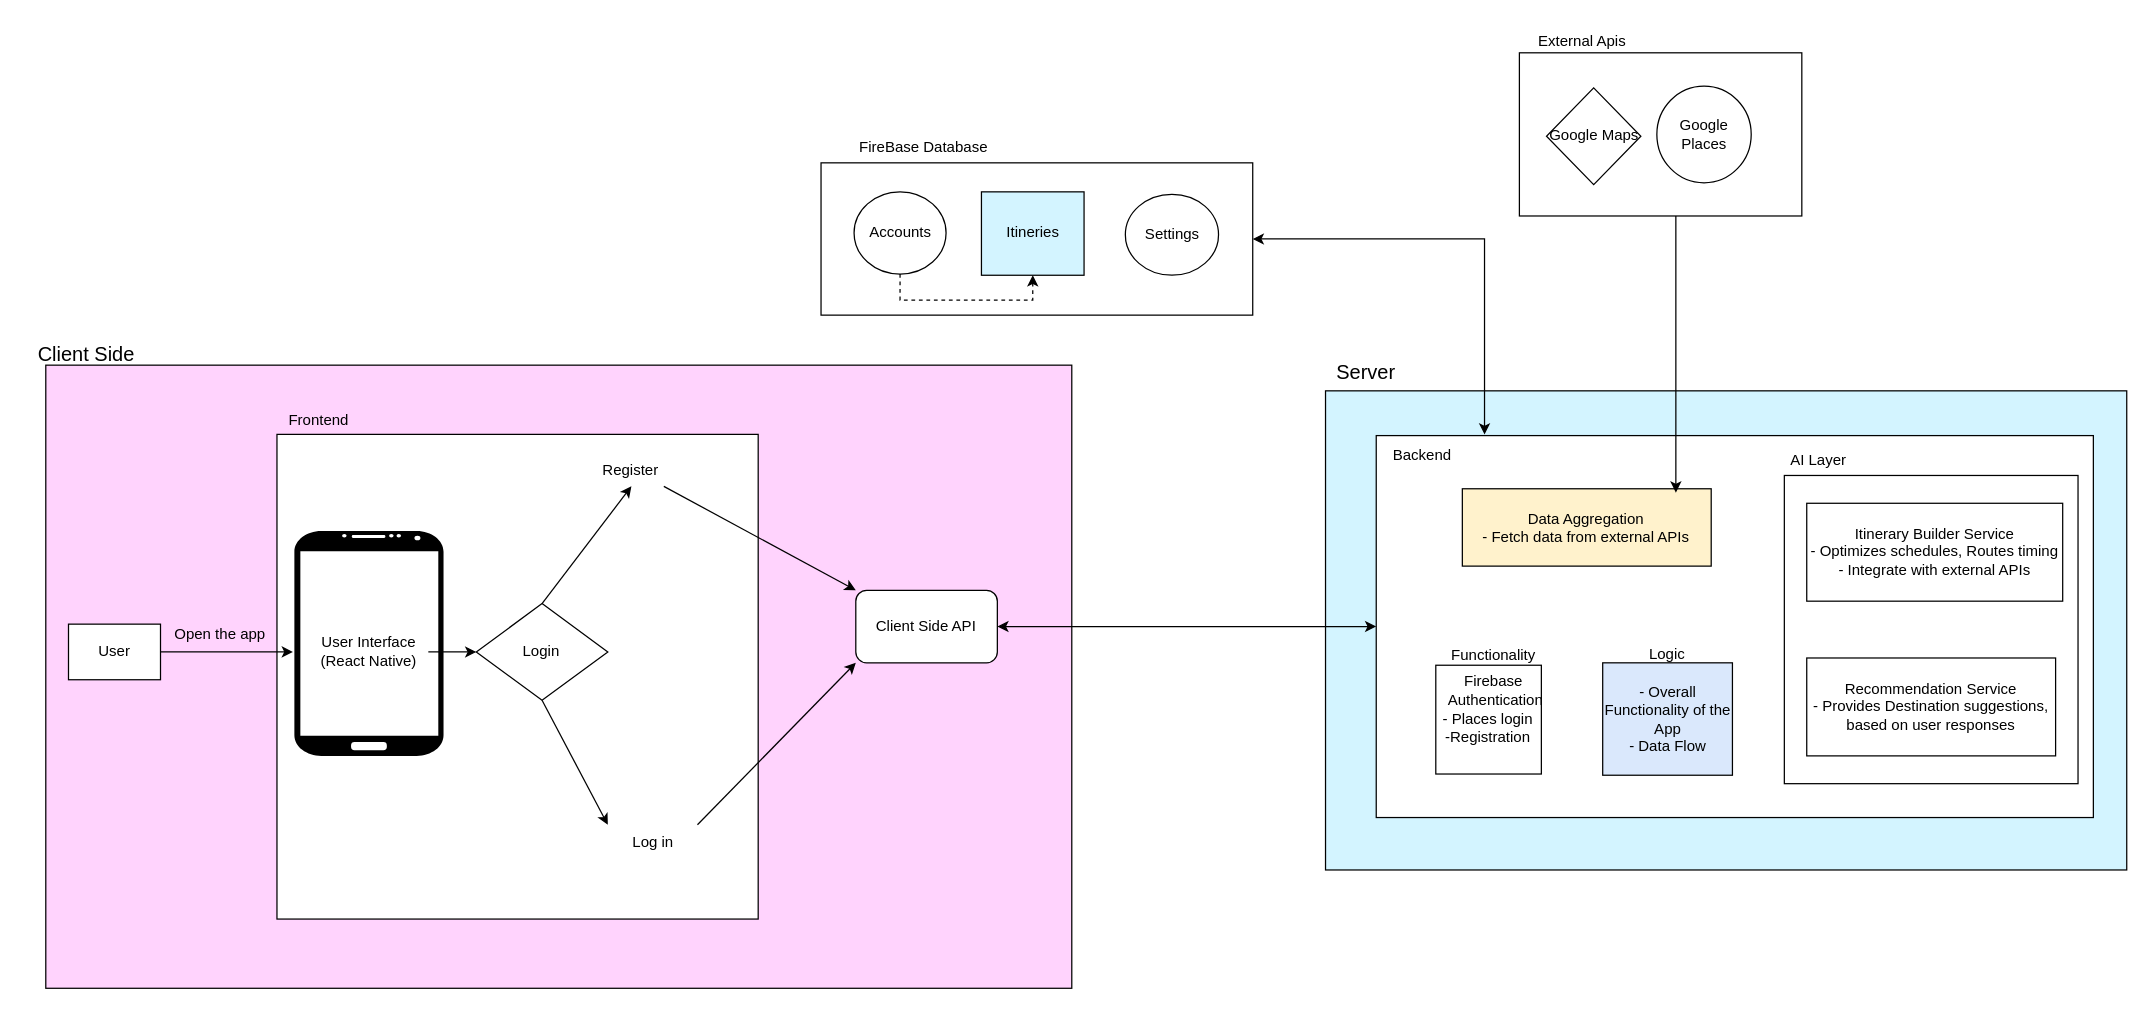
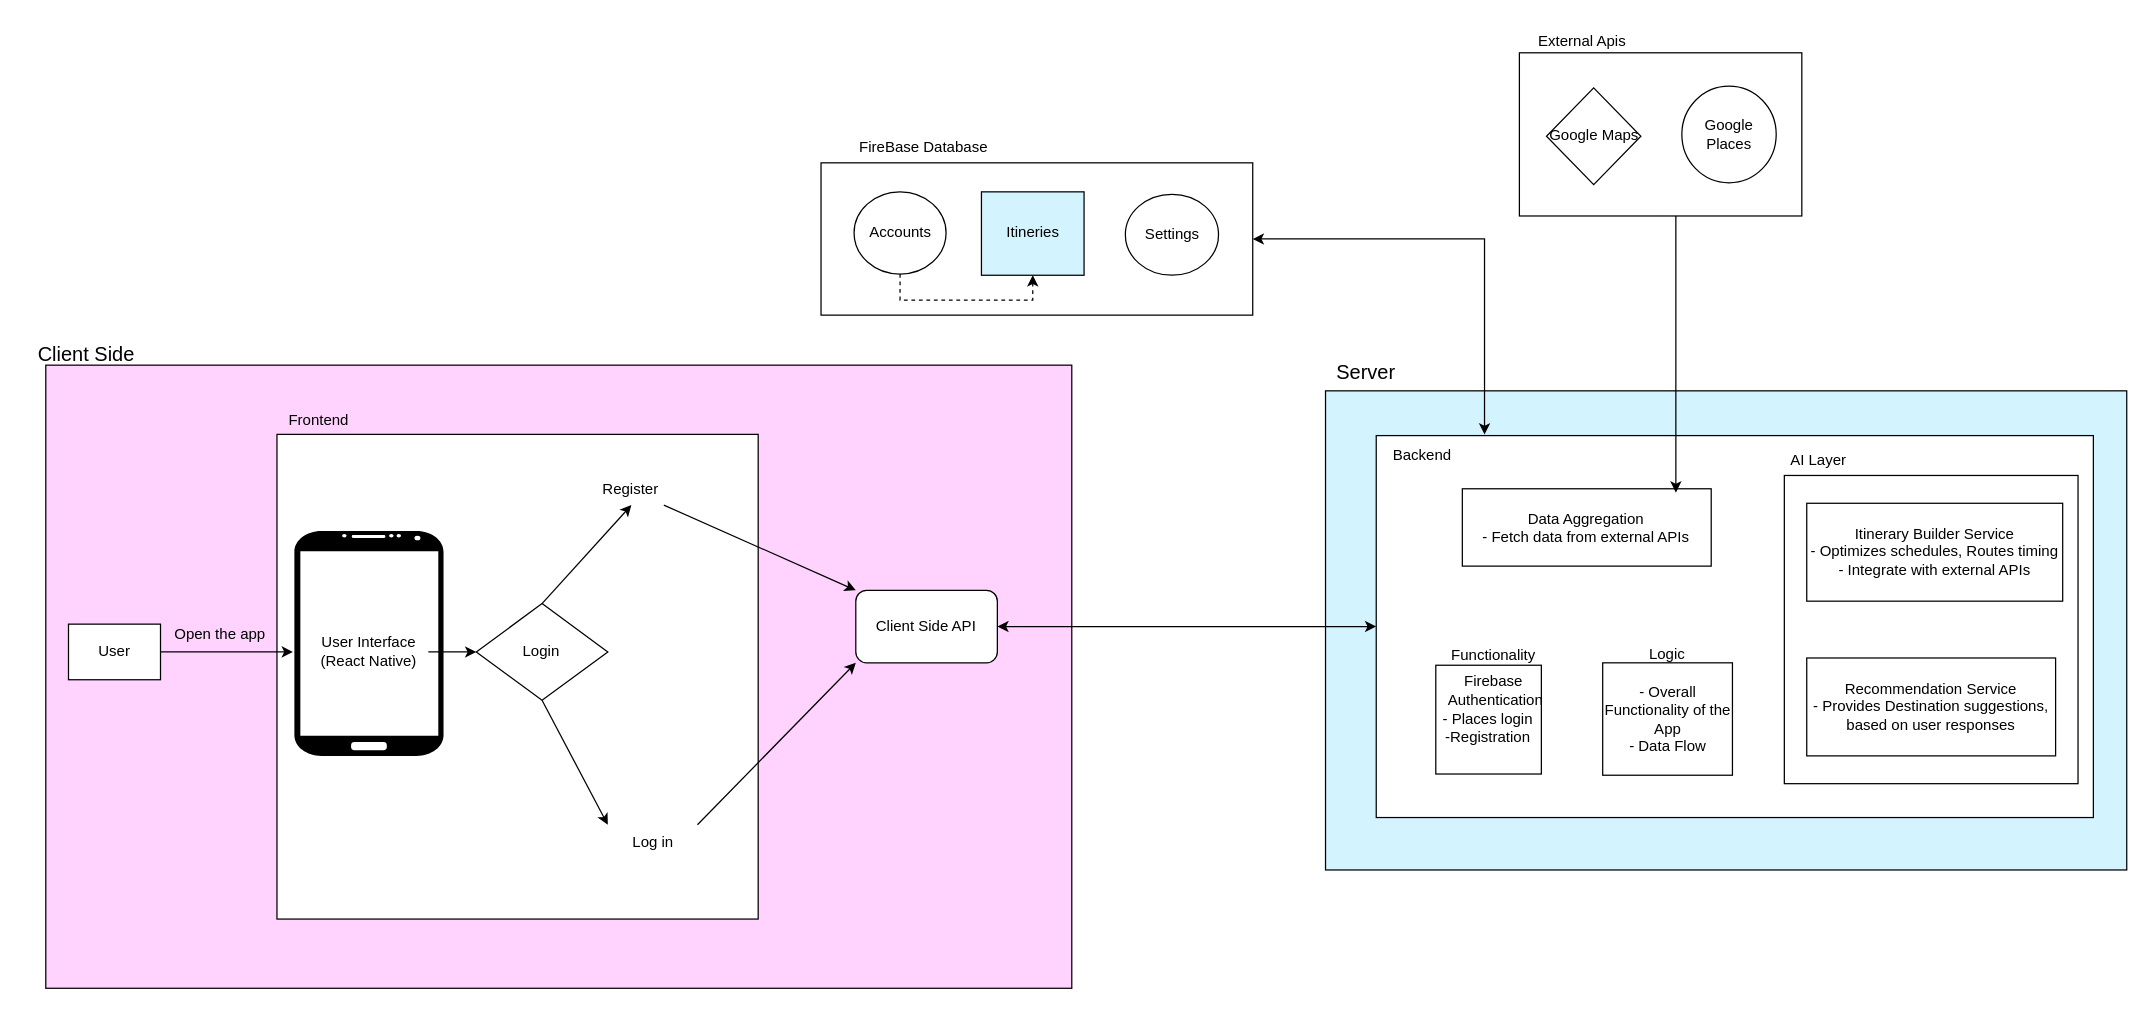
  <mxCell id="0" />
  <mxCell id="1" parent="0" />
  <mxCell id="2" value="" style="whiteSpace=wrap;html=1;fillColor=#D3F4FF;" parent="1" vertex="1"><mxGeometry x="1059.865" y="312.255" width="641.135" height="383.399" as="geometry" /></mxCell>
  <mxCell id="3" value="" style="whiteSpace=wrap;html=1;fillColor=#FFD3FD;" parent="1" vertex="1"><mxGeometry x="35.83" y="291.7" width="821" height="498.62" as="geometry" /></mxCell>
  <mxCell id="4" value="" style="rounded=0;whiteSpace=wrap;html=1;" parent="1" vertex="1"><mxGeometry x="220.817" y="347.09" width="385.075" height="387.841" as="geometry" /></mxCell>
  <mxCell id="5" style="edgeStyle=orthogonalEdgeStyle;rounded=0;orthogonalLoop=1;jettySize=auto;html=1;entryX=0;entryY=0.5;entryDx=0;entryDy=0;startArrow=classic;startFill=1;" parent="1" source="36" target="22" edge="1"><mxGeometry relative="1" as="geometry" /></mxCell>
  <mxCell id="6" style="edgeStyle=orthogonalEdgeStyle;rounded=0;orthogonalLoop=1;jettySize=auto;html=1;exitX=1;exitY=0.5;exitDx=0;exitDy=0;" parent="1" source="7" edge="1"><mxGeometry relative="1" as="geometry"><mxPoint x="233.587" y="521.126" as="targetPoint" /></mxGeometry></mxCell>
  <mxCell id="7" value="User" style="whiteSpace=wrap;html=1;" parent="1" vertex="1"><mxGeometry x="54" y="498.938" width="73.617" height="44.491" as="geometry" /></mxCell>
  <mxCell id="8" value="Open the app" style="text;html=1;align=center;verticalAlign=middle;resizable=0;points=[];autosize=1;strokeColor=none;fillColor=none;" parent="1" vertex="1"><mxGeometry x="129.813" y="494.102" width="91" height="26" as="geometry" /></mxCell>
  <mxCell id="9" value="Login" style="rhombus;whiteSpace=wrap;html=1;" parent="1" vertex="1"><mxGeometry x="380.321" y="482.496" width="105.235" height="77.375" as="geometry" /></mxCell>
  <mxCell id="10" value="" style="endArrow=classic;html=1;rounded=0;exitX=0.5;exitY=1;exitDx=0;exitDy=0;entryX=0;entryY=0;entryDx=0;entryDy=0;" parent="1" source="9" target="11" edge="1"><mxGeometry width="50" height="50" relative="1" as="geometry"><mxPoint x="535.106" y="528.921" as="sourcePoint" /><mxPoint x="619.106" y="889.681" as="targetPoint" /></mxGeometry></mxCell>
  <mxCell id="11" value="Log in" style="text;html=1;align=center;verticalAlign=middle;whiteSpace=wrap;rounded=0;" parent="1" vertex="1"><mxGeometry x="485.556" y="659.491" width="71.73" height="29.016" as="geometry" /></mxCell>
  <mxCell id="12" value="" style="endArrow=classic;html=1;rounded=0;exitX=0.5;exitY=0;exitDx=0;exitDy=0;entryX=0.5;entryY=1;entryDx=0;entryDy=0;" parent="1" source="9" target="13" edge="1"><mxGeometry width="50" height="50" relative="1" as="geometry"><mxPoint x="572.859" y="490.233" as="sourcePoint" /><mxPoint x="922.069" y="508.61" as="targetPoint" /></mxGeometry></mxCell>
- <mxCell id="13" value="Register" style="text;html=1;align=center;verticalAlign=middle;whiteSpace=wrap;rounded=0;" parent="1" vertex="1"><mxGeometry x="478.478" y="363.532" width="51.91" height="25.147" as="geometry" /></mxCell>
+ <mxCell id="13" value="Register" style="text;html=1;align=center;verticalAlign=middle;whiteSpace=wrap;rounded=0;" parent="1" vertex="1"><mxGeometry x="478.478" y="378.532" width="51.91" height="25.147" as="geometry" /></mxCell>
  <mxCell id="14" value="" style="group" parent="1" vertex="1" connectable="0"><mxGeometry x="656.185" y="104.659" width="345.435" height="147.012" as="geometry" /></mxCell>
  <mxCell id="15" value="" style="whiteSpace=wrap;html=1;" parent="14" vertex="1"><mxGeometry y="25.147" width="345.435" height="121.865" as="geometry" /></mxCell>
  <mxCell id="16" value="FireBase Database" style="text;html=1;align=center;verticalAlign=middle;resizable=0;points=[];autosize=1;strokeColor=none;fillColor=none;" parent="14" vertex="1"><mxGeometry x="21.493" width="121" height="26" as="geometry" /></mxCell>
  <mxCell id="17" style="edgeStyle=orthogonalEdgeStyle;rounded=0;orthogonalLoop=1;jettySize=auto;html=1;exitX=0.5;exitY=1;exitDx=0;exitDy=0;entryX=0.5;entryY=1;entryDx=0;entryDy=0;dashed=1;" parent="14" source="18" target="19" edge="1"><mxGeometry relative="1" as="geometry" /></mxCell>
  <mxCell id="18" value="Accounts" style="ellipse;whiteSpace=wrap;html=1;" parent="14" vertex="1"><mxGeometry x="26.427" y="48.359" width="73.617" height="65.769" as="geometry" /></mxCell>
  <mxCell id="19" value="Itineries" style="whiteSpace=wrap;html=1;fillColor=#d3f4ff;" parent="14" vertex="1"><mxGeometry x="128.358" y="48.359" width="82.112" height="66.736" as="geometry" /></mxCell>
  <mxCell id="20" value="Settings" style="ellipse;whiteSpace=wrap;html=1;" parent="14" vertex="1"><mxGeometry x="243.503" y="50.294" width="74.561" height="64.801" as="geometry" /></mxCell>
  <mxCell id="21" value="" style="group" parent="1" vertex="1" connectable="0"><mxGeometry x="1100.449" y="348.057" width="573.837" height="305.631" as="geometry" /></mxCell>
  <mxCell id="22" value="" style="whiteSpace=wrap;html=1;" parent="21" vertex="1"><mxGeometry width="573.837" height="305.631" as="geometry" /></mxCell>
  <mxCell id="23" value="Backend" style="text;html=1;align=center;verticalAlign=middle;resizable=0;points=[];autosize=1;strokeColor=none;fillColor=none;" parent="21" vertex="1"><mxGeometry x="3.775" y="2.902" width="66" height="26" as="geometry" /></mxCell>
  <mxCell id="24" value="&lt;div&gt;&lt;br&gt;&lt;/div&gt;&lt;div&gt;- Places login&lt;/div&gt;&lt;div&gt;-Registration&lt;br&gt;&lt;/div&gt;" style="rounded=0;whiteSpace=wrap;html=1;" parent="21" vertex="1"><mxGeometry x="47.662" y="183.765" width="84.471" height="87.047" as="geometry" /></mxCell>
  <mxCell id="25" value="Firebase&lt;br&gt;&amp;nbsp;Authentication" style="text;html=1;align=center;verticalAlign=middle;resizable=0;points=[];autosize=1;strokeColor=none;fillColor=none;" parent="21" vertex="1"><mxGeometry x="44.831" y="183.765" width="97" height="41" as="geometry" /></mxCell>
  <mxCell id="26" value="Functionality" style="text;html=1;align=center;verticalAlign=middle;resizable=0;points=[];autosize=1;strokeColor=none;fillColor=none;" parent="21" vertex="1"><mxGeometry x="45.775" y="162.487" width="95" height="26" as="geometry" /></mxCell>
  <mxCell id="27" value="&lt;div&gt;Itinerary Builder Service&lt;/div&gt;&lt;div&gt;- Optimizes schedules, Routes timing&lt;br&gt;&lt;/div&gt;&lt;div&gt;- Integrate with external APIs&lt;br&gt;&lt;/div&gt;" style="whiteSpace=wrap;html=1;" parent="21" vertex="1"><mxGeometry x="344.491" y="54.162" width="204.807" height="78.342" as="geometry" /></mxCell>
  <mxCell id="28" value="&lt;div&gt;Recommendation Service&lt;/div&gt;&lt;div&gt;- Provides Destination suggestions, based on user responses&lt;/div&gt;" style="whiteSpace=wrap;html=1;" parent="21" vertex="1"><mxGeometry x="344.491" y="177.962" width="199.144" height="78.342" as="geometry" /></mxCell>
- <mxCell id="29" value="&lt;div&gt;Data Aggregation&lt;/div&gt;&lt;div&gt;- Fetch data from external APIs&lt;br&gt;&lt;/div&gt;" style="whiteSpace=wrap;html=1;fillColor=#fff2cc;" parent="21" vertex="1"><mxGeometry x="68.898" y="42.556" width="199.144" height="61.9" as="geometry" /></mxCell>
+ <mxCell id="29" value="&lt;div&gt;Data Aggregation&lt;/div&gt;&lt;div&gt;- Fetch data from external APIs&lt;br&gt;&lt;/div&gt;" style="whiteSpace=wrap;html=1;" parent="21" vertex="1"><mxGeometry x="68.898" y="42.556" width="199.144" height="61.9" as="geometry" /></mxCell>
  <mxCell id="30" value="" style="whiteSpace=wrap;html=1;fillColor=none;strokeColor=light-dark(#000000,#0000CC);" parent="21" vertex="1"><mxGeometry x="326.559" y="31.917" width="235.009" height="246.632" as="geometry" /></mxCell>
  <mxCell id="31" value="&lt;span style=&quot;color: light-dark(rgb(0, 0, 0), rgb(0, 0, 204));&quot;&gt;AI Layer&lt;br&gt;&lt;/span&gt;" style="text;html=1;align=center;verticalAlign=middle;resizable=0;points=[];autosize=1;strokeColor=none;fillColor=none;" parent="21" vertex="1"><mxGeometry x="322.783" y="6.77" width="61" height="26" as="geometry" /></mxCell>
- <mxCell id="32" value="&lt;div&gt;- Overall Functionality of the App&lt;/div&gt;&lt;div&gt;- Data Flow&lt;br&gt;&lt;/div&gt;" style="rounded=0;whiteSpace=wrap;html=1;fillColor=#dae8fc;" parent="21" vertex="1"><mxGeometry x="181.212" y="181.831" width="103.819" height="89.948" as="geometry" /></mxCell>
+ <mxCell id="32" value="&lt;div&gt;- Overall Functionality of the App&lt;/div&gt;&lt;div&gt;- Data Flow&lt;br&gt;&lt;/div&gt;" style="rounded=0;whiteSpace=wrap;html=1;" parent="21" vertex="1"><mxGeometry x="181.212" y="181.831" width="103.819" height="89.948" as="geometry" /></mxCell>
  <mxCell id="33" value="Logic" style="text;html=1;align=center;verticalAlign=middle;whiteSpace=wrap;rounded=0;" parent="21" vertex="1"><mxGeometry x="204.807" y="160.553" width="56.629" height="29.016" as="geometry" /></mxCell>
  <mxCell id="34" style="edgeStyle=orthogonalEdgeStyle;rounded=0;orthogonalLoop=1;jettySize=auto;html=1;entryX=0.858;entryY=0.05;entryDx=0;entryDy=0;entryPerimeter=0;exitX=0.5;exitY=1;exitDx=0;exitDy=0;" parent="1" source="46" target="29" edge="1"><mxGeometry relative="1" as="geometry"><Array as="points"><mxPoint x="1340.177" y="118.834" /></Array></mxGeometry></mxCell>
  <mxCell id="35" style="edgeStyle=orthogonalEdgeStyle;rounded=0;orthogonalLoop=1;jettySize=auto;html=1;exitX=1;exitY=0.5;exitDx=0;exitDy=0;entryX=0.151;entryY=-0.003;entryDx=0;entryDy=0;entryPerimeter=0;startArrow=classic;startFill=1;" parent="1" source="15" target="22" edge="1"><mxGeometry relative="1" as="geometry" /></mxCell>
  <mxCell id="36" value="Client Side API" style="rounded=1;whiteSpace=wrap;html=1;" parent="1" vertex="1"><mxGeometry x="683.996" y="471.861" width="113.257" height="58.031" as="geometry" /></mxCell>
  <mxCell id="37" value="" style="endArrow=classic;html=1;rounded=0;exitX=1;exitY=1;exitDx=0;exitDy=0;entryX=0;entryY=0;entryDx=0;entryDy=0;" parent="1" source="13" target="36" edge="1"><mxGeometry width="50" height="50" relative="1" as="geometry"><mxPoint x="644.588" y="558.904" as="sourcePoint" /><mxPoint x="691.779" y="510.544" as="targetPoint" /></mxGeometry></mxCell>
  <mxCell id="38" value="" style="endArrow=classic;html=1;rounded=0;exitX=1;exitY=0;exitDx=0;exitDy=0;entryX=0;entryY=1;entryDx=0;entryDy=0;" parent="1" source="11" target="36" edge="1"><mxGeometry width="50" height="50" relative="1" as="geometry"><mxPoint x="644.588" y="558.904" as="sourcePoint" /><mxPoint x="691.779" y="510.544" as="targetPoint" /></mxGeometry></mxCell>
  <mxCell id="39" value="Frontend" style="text;html=1;align=center;verticalAlign=middle;resizable=0;points=[];autosize=1;strokeColor=none;fillColor=none;" parent="1" vertex="1"><mxGeometry x="220.817" y="322.91" width="67" height="26" as="geometry" /></mxCell>
  <mxCell id="40" value="" style="group" parent="1" vertex="1" connectable="0"><mxGeometry x="225" y="424.46" width="140" height="179.9" as="geometry" /></mxCell>
  <mxCell id="41" value="" style="verticalLabelPosition=bottom;verticalAlign=top;html=1;shadow=0;dashed=0;strokeWidth=1;shape=mxgraph.android.phone2;strokeColor=none;fillStyle=auto;fillColor=light-dark(default, #ffffff);gradientColor=light-dark(#000000,#FFFFFF);gradientDirection=radial;" parent="40" vertex="1"><mxGeometry x="9.754" width="119.344" height="179.9" as="geometry" /></mxCell>
  <mxCell id="42" value="User Interface&lt;br&gt;(React Native)" style="text;html=1;align=center;verticalAlign=middle;resizable=0;points=[];autosize=1;strokeColor=none;fillColor=none;" parent="40" vertex="1"><mxGeometry x="21.93" y="76.226" width="95" height="41" as="geometry" /></mxCell>
  <mxCell id="43" style="edgeStyle=orthogonalEdgeStyle;rounded=0;orthogonalLoop=1;jettySize=auto;html=1;entryX=0;entryY=0.5;entryDx=0;entryDy=0;" parent="1" source="42" target="9" edge="1"><mxGeometry relative="1" as="geometry" /></mxCell>
  <mxCell id="44" value="" style="group" parent="1" vertex="1" connectable="0"><mxGeometry x="1214.996" y="20" width="302.019" height="152.332" as="geometry" /></mxCell>
  <mxCell id="45" value="External Apis" style="text;html=1;align=center;verticalAlign=middle;resizable=0;points=[];autosize=1;strokeColor=none;fillColor=none;" parent="44" vertex="1"><mxGeometry x="5.663" width="89" height="26" as="geometry" /></mxCell>
  <mxCell id="46" value="" style="rounded=0;whiteSpace=wrap;html=1;" parent="44" vertex="1"><mxGeometry y="21.76" width="226" height="130.57" as="geometry" /></mxCell>
  <mxCell id="47" value="Google Maps" style="rhombus;whiteSpace=wrap;html=1;" parent="44" vertex="1"><mxGeometry x="21.708" y="49.81" width="75.505" height="77.375" as="geometry" /></mxCell>
- <mxCell id="48" value="Google Places" style="ellipse;whiteSpace=wrap;html=1;" parent="44" vertex="1"><mxGeometry x="109.999" y="48.36" width="75.505" height="77.375" as="geometry" /></mxCell>
+ <mxCell id="48" value="Google Places" style="ellipse;whiteSpace=wrap;html=1;" parent="44" vertex="1"><mxGeometry x="129.999" y="48.36" width="75.505" height="77.375" as="geometry" /></mxCell>
  <mxCell id="49" value="Client Side" style="text;html=1;align=center;verticalAlign=middle;resizable=0;points=[];autosize=1;strokeColor=none;fillColor=none;fontSize=16;" parent="1" vertex="1"><mxGeometry x="20" y="267.558" width="95" height="31" as="geometry" /></mxCell>
  <mxCell id="50" value="Server" style="text;html=1;align=center;verticalAlign=middle;resizable=0;points=[];autosize=1;strokeColor=none;fillColor=none;fontSize=16;" parent="1" vertex="1"><mxGeometry x="1059.865" y="281.464" width="65" height="31" as="geometry" /></mxCell>
